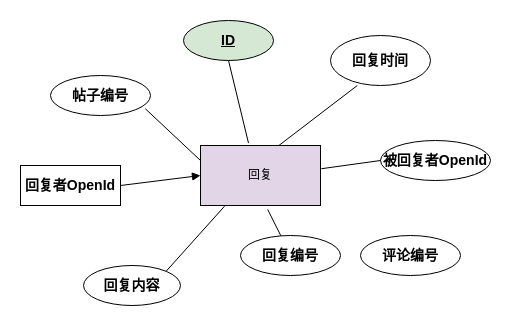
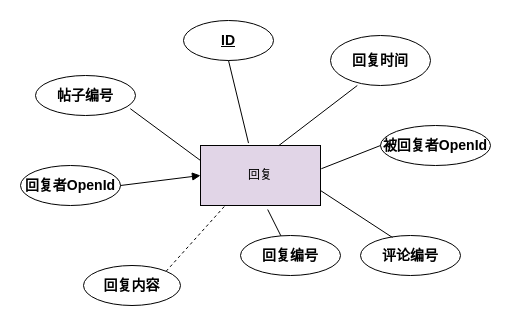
  <mxCell id="0" />
  <mxCell id="1" parent="0" />
  <mxCell id="2" value="回复" style="rounded=0;whiteSpace=wrap;html=1;fillColor=#e1d5e7;" vertex="1" parent="1"><mxGeometry x="200" y="145" width="120" height="60" as="geometry" /></mxCell>
- <mxCell id="3" value="&lt;font style=&quot;font-size: 14px&quot;&gt;&lt;b&gt;帖子编号&lt;/b&gt;&lt;/font&gt;" style="ellipse;whiteSpace=wrap;html=1;" vertex="1" parent="1"><mxGeometry x="50" y="75" width="100" height="40" as="geometry" /></mxCell>
- <mxCell id="4" value="&lt;font style=&quot;font-size: 14px&quot;&gt;&lt;b&gt;回复者OpenId&lt;/b&gt;&lt;/font&gt;" style="whiteSpace=wrap;html=1;rounded=0;" vertex="1" parent="1"><mxGeometry x="20" y="165" width="100" height="40" as="geometry" /></mxCell>
+ <mxCell id="3" value="&lt;font style=&quot;font-size: 14px&quot;&gt;&lt;b&gt;帖子编号&lt;/b&gt;&lt;/font&gt;" style="ellipse;whiteSpace=wrap;html=1;" vertex="1" parent="1"><mxGeometry x="35" y="75" width="100" height="40" as="geometry" /></mxCell>
+ <mxCell id="4" value="&lt;font style=&quot;font-size: 14px&quot;&gt;&lt;b&gt;回复者OpenId&lt;/b&gt;&lt;/font&gt;" style="ellipse;whiteSpace=wrap;html=1;" vertex="1" parent="1"><mxGeometry x="20" y="165" width="100" height="40" as="geometry" /></mxCell>
  <mxCell id="5" value="&lt;b&gt;&lt;font style=&quot;font-size: 14px&quot;&gt;回复内容&lt;/font&gt;&lt;/b&gt;" style="ellipse;whiteSpace=wrap;html=1;" vertex="1" parent="1"><mxGeometry x="83" y="265" width="97" height="40" as="geometry" /></mxCell>
- <mxCell id="6" value="&lt;font style=&quot;font-size: 14px&quot;&gt;&lt;b&gt;&lt;u&gt;ID&lt;/u&gt;&lt;/b&gt;&lt;/font&gt;" style="ellipse;whiteSpace=wrap;html=1;fillColor=#d5e8d4;" vertex="1" parent="1"><mxGeometry x="183" y="20" width="90" height="40" as="geometry" /></mxCell>
- <mxCell id="7" value="&lt;b&gt;&lt;font style=&quot;font-size: 14px&quot;&gt;被回复者OpenId&lt;/font&gt;&lt;/b&gt;" style="ellipse;whiteSpace=wrap;html=1;" vertex="1" parent="1"><mxGeometry x="380" y="140" width="110" height="40" as="geometry" /></mxCell>
+ <mxCell id="6" value="&lt;font style=&quot;font-size: 14px&quot;&gt;&lt;b&gt;&lt;u&gt;ID&lt;/u&gt;&lt;/b&gt;&lt;/font&gt;" style="ellipse;whiteSpace=wrap;html=1;" vertex="1" parent="1"><mxGeometry x="183" y="20" width="90" height="40" as="geometry" /></mxCell>
+ <mxCell id="7" value="&lt;b&gt;&lt;font style=&quot;font-size: 14px&quot;&gt;被回复者OpenId&lt;/font&gt;&lt;/b&gt;" style="ellipse;whiteSpace=wrap;html=1;" vertex="1" parent="1"><mxGeometry x="380" y="125" width="110" height="40" as="geometry" /></mxCell>
  <mxCell id="8" value="&lt;b&gt;&lt;font style=&quot;font-size: 14px&quot;&gt;回复时间&lt;/font&gt;&lt;/b&gt;" style="ellipse;whiteSpace=wrap;html=1;" vertex="1" parent="1"><mxGeometry x="330" y="35" width="100" height="50" as="geometry" /></mxCell>
  <mxCell id="9" value="&lt;b&gt;&lt;font style=&quot;font-size: 14px&quot;&gt;评论编号&lt;/font&gt;&lt;/b&gt;" style="ellipse;whiteSpace=wrap;html=1;" vertex="1" parent="1"><mxGeometry x="360" y="235" width="100" height="40" as="geometry" /></mxCell>
  <mxCell id="10" value="&lt;font style=&quot;font-size: 14px&quot;&gt;&lt;b&gt;回复编号&lt;/b&gt;&lt;/font&gt;" style="ellipse;whiteSpace=wrap;html=1;" vertex="1" parent="1"><mxGeometry x="240" y="235" width="100" height="40" as="geometry" /></mxCell>
  <mxCell id="11" value="" style="endArrow=none;html=1;entryX=0.5;entryY=1;entryDx=0;entryDy=0;exitX=0.4;exitY=-0.04;exitDx=0;exitDy=0;exitPerimeter=0;" edge="1" parent="1" source="2" target="6"><mxGeometry width="50" height="50" relative="1" as="geometry"><mxPoint x="20" y="385" as="sourcePoint" /><mxPoint x="70" y="335" as="targetPoint" /></mxGeometry></mxCell>
  <mxCell id="12" value="" style="endArrow=none;html=1;entryX=0.268;entryY=1;entryDx=0;entryDy=0;entryPerimeter=0;exitX=0.653;exitY=0;exitDx=0;exitDy=0;exitPerimeter=0;" edge="1" parent="1" source="2" target="8"><mxGeometry width="50" height="50" relative="1" as="geometry"><mxPoint x="30" y="395" as="sourcePoint" /><mxPoint x="80" y="345" as="targetPoint" /></mxGeometry></mxCell>
  <mxCell id="13" value="" style="endArrow=none;html=1;entryX=0;entryY=0.5;entryDx=0;entryDy=0;exitX=1.007;exitY=0.387;exitDx=0;exitDy=0;exitPerimeter=0;" edge="1" parent="1" source="2" target="7"><mxGeometry width="50" height="50" relative="1" as="geometry"><mxPoint x="40" y="405" as="sourcePoint" /><mxPoint x="90" y="355" as="targetPoint" /></mxGeometry></mxCell>
+ <mxCell id="14" value="" style="endArrow=none;html=1;entryX=0.32;entryY=0.05;entryDx=0;entryDy=0;entryPerimeter=0;exitX=1;exitY=0.75;exitDx=0;exitDy=0;" edge="1" parent="1" source="2" target="9"><mxGeometry width="50" height="50" relative="1" as="geometry"><mxPoint x="50" y="415" as="sourcePoint" /><mxPoint x="100" y="365" as="targetPoint" /></mxGeometry></mxCell>
  <mxCell id="15" value="" style="endArrow=none;html=1;entryX=0.56;entryY=1.067;entryDx=0;entryDy=0;entryPerimeter=0;" edge="1" parent="1" source="10" target="2"><mxGeometry width="50" height="50" relative="1" as="geometry"><mxPoint x="60" y="425" as="sourcePoint" /><mxPoint x="110" y="375" as="targetPoint" /></mxGeometry></mxCell>
- <mxCell id="16" value="" style="endArrow=none;html=1;entryX=0.2;entryY=1.013;entryDx=0;entryDy=0;entryPerimeter=0;exitX=1;exitY=0;exitDx=0;exitDy=0;" edge="1" parent="1" source="5" target="2"><mxGeometry width="50" height="50" relative="1" as="geometry"><mxPoint x="70" y="435" as="sourcePoint" /><mxPoint x="120" y="385" as="targetPoint" /></mxGeometry></mxCell>
+ <mxCell id="16" value="" style="endArrow=none;html=1;entryX=0.2;entryY=1.013;entryDx=0;entryDy=0;entryPerimeter=0;exitX=1;exitY=0;exitDx=0;exitDy=0;dashed=1;" edge="1" parent="1" source="5" target="2"><mxGeometry width="50" height="50" relative="1" as="geometry"><mxPoint x="70" y="435" as="sourcePoint" /><mxPoint x="120" y="385" as="targetPoint" /></mxGeometry></mxCell>
  <mxCell id="17" value="" style="endArrow=block;html=1;entryX=0;entryY=0.5;entryDx=0;entryDy=0;exitX=1;exitY=0.5;exitDx=0;exitDy=0;" edge="1" parent="1" source="4" target="2"><mxGeometry width="50" height="50" relative="1" as="geometry"><mxPoint x="80" y="445" as="sourcePoint" /><mxPoint x="130" y="395" as="targetPoint" /></mxGeometry></mxCell>
  <mxCell id="18" value="" style="endArrow=none;html=1;entryX=0;entryY=0.25;entryDx=0;entryDy=0;exitX=0.948;exitY=0.83;exitDx=0;exitDy=0;exitPerimeter=0;" edge="1" parent="1" source="3" target="2"><mxGeometry width="50" height="50" relative="1" as="geometry"><mxPoint x="90" y="455" as="sourcePoint" /><mxPoint x="140" y="405" as="targetPoint" /></mxGeometry></mxCell>
